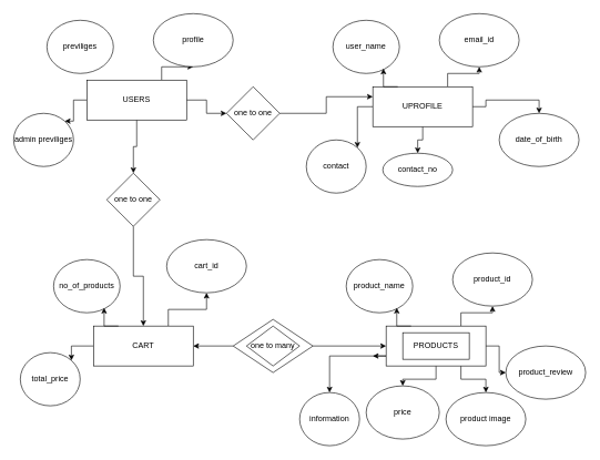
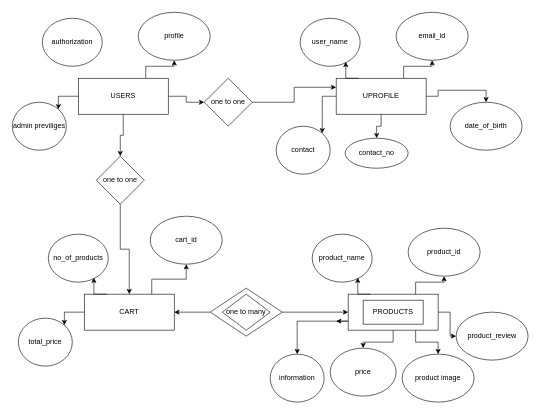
  <mxCell id="0" />
  <mxCell id="1" parent="0" />
  <mxCell id="2" style="edgeStyle=orthogonalEdgeStyle;rounded=0;orthogonalLoop=1;jettySize=auto;html=1;exitX=0.75;exitY=0;exitDx=0;exitDy=0;" parent="1" source="6" target="9" edge="1"><mxGeometry relative="1" as="geometry" /></mxCell>
  <mxCell id="3" style="edgeStyle=orthogonalEdgeStyle;rounded=0;orthogonalLoop=1;jettySize=auto;html=1;exitX=0;exitY=0.5;exitDx=0;exitDy=0;entryX=1;entryY=0;entryDx=0;entryDy=0;" parent="1" source="6" target="8" edge="1"><mxGeometry relative="1" as="geometry" /></mxCell>
  <mxCell id="4" style="edgeStyle=orthogonalEdgeStyle;rounded=0;orthogonalLoop=1;jettySize=auto;html=1;exitX=0.5;exitY=1;exitDx=0;exitDy=0;entryX=0.5;entryY=0;entryDx=0;entryDy=0;" parent="1" source="6" target="42" edge="1"><mxGeometry relative="1" as="geometry" /></mxCell>
  <mxCell id="5" style="edgeStyle=orthogonalEdgeStyle;rounded=0;orthogonalLoop=1;jettySize=auto;html=1;exitX=1;exitY=0.5;exitDx=0;exitDy=0;entryX=0.5;entryY=0;entryDx=0;entryDy=0;" parent="1" source="6" target="44" edge="1"><mxGeometry relative="1" as="geometry" /></mxCell>
- <mxCell id="6" value="USERS" style="rounded=0;whiteSpace=wrap;html=1;" parent="1" vertex="1"><mxGeometry x="130" y="120" width="150" height="60" as="geometry" /></mxCell>
- <mxCell id="7" value="previliges" style="ellipse;whiteSpace=wrap;html=1;" parent="1" vertex="1"><mxGeometry x="70" y="30" width="100" height="80" as="geometry" /></mxCell>
+ <mxCell id="6" value="USERS" style="rounded=0;whiteSpace=wrap;html=1;" parent="1" vertex="1"><mxGeometry x="130" y="130" width="150" height="60" as="geometry" /></mxCell>
+ <mxCell id="7" value="authorization" style="ellipse;whiteSpace=wrap;html=1;" parent="1" vertex="1"><mxGeometry x="70" y="30" width="100" height="80" as="geometry" /></mxCell>
  <mxCell id="8" value="admin previliges" style="ellipse;whiteSpace=wrap;html=1;" parent="1" vertex="1"><mxGeometry x="20" y="170" width="90" height="80" as="geometry" /></mxCell>
  <mxCell id="9" value="profile" style="ellipse;whiteSpace=wrap;html=1;" parent="1" vertex="1"><mxGeometry x="230" y="20" width="120" height="80" as="geometry" /></mxCell>
  <mxCell id="10" style="edgeStyle=orthogonalEdgeStyle;rounded=0;orthogonalLoop=1;jettySize=auto;html=1;exitX=0.75;exitY=0;exitDx=0;exitDy=0;" parent="1" source="14" target="17" edge="1"><mxGeometry relative="1" as="geometry" /></mxCell>
  <mxCell id="11" style="edgeStyle=orthogonalEdgeStyle;rounded=0;orthogonalLoop=1;jettySize=auto;html=1;exitX=0;exitY=0.5;exitDx=0;exitDy=0;entryX=1;entryY=0;entryDx=0;entryDy=0;" parent="1" source="14" target="16" edge="1"><mxGeometry relative="1" as="geometry" /></mxCell>
  <mxCell id="12" style="edgeStyle=orthogonalEdgeStyle;rounded=0;orthogonalLoop=1;jettySize=auto;html=1;exitX=0.5;exitY=1;exitDx=0;exitDy=0;entryX=0.5;entryY=0;entryDx=0;entryDy=0;" parent="1" source="14" target="37" edge="1"><mxGeometry relative="1" as="geometry" /></mxCell>
  <mxCell id="13" style="edgeStyle=orthogonalEdgeStyle;rounded=0;orthogonalLoop=1;jettySize=auto;html=1;exitX=1;exitY=0.5;exitDx=0;exitDy=0;entryX=0.5;entryY=0;entryDx=0;entryDy=0;" parent="1" source="14" target="38" edge="1"><mxGeometry relative="1" as="geometry" /></mxCell>
  <mxCell id="14" value="UPROFILE" style="rounded=0;whiteSpace=wrap;html=1;" parent="1" vertex="1"><mxGeometry x="560" y="130" width="150" height="60" as="geometry" /></mxCell>
  <mxCell id="15" value="user_name" style="ellipse;whiteSpace=wrap;html=1;" parent="1" vertex="1"><mxGeometry x="500" y="30" width="100" height="80" as="geometry" /></mxCell>
  <mxCell id="16" value="contact" style="ellipse;whiteSpace=wrap;html=1;" parent="1" vertex="1"><mxGeometry x="460" y="210" width="90" height="80" as="geometry" /></mxCell>
  <mxCell id="17" value="email_id" style="ellipse;whiteSpace=wrap;html=1;" parent="1" vertex="1"><mxGeometry x="660" y="20" width="120" height="80" as="geometry" /></mxCell>
  <mxCell id="18" style="edgeStyle=orthogonalEdgeStyle;rounded=0;orthogonalLoop=1;jettySize=auto;html=1;exitX=0.25;exitY=0;exitDx=0;exitDy=0;entryX=0.76;entryY=0.908;entryDx=0;entryDy=0;entryPerimeter=0;" parent="1" source="14" target="15" edge="1"><mxGeometry relative="1" as="geometry" /></mxCell>
  <mxCell id="19" style="edgeStyle=orthogonalEdgeStyle;rounded=0;orthogonalLoop=1;jettySize=auto;html=1;exitX=0.75;exitY=0;exitDx=0;exitDy=0;" parent="1" source="21" target="24" edge="1"><mxGeometry relative="1" as="geometry" /></mxCell>
  <mxCell id="20" style="edgeStyle=orthogonalEdgeStyle;rounded=0;orthogonalLoop=1;jettySize=auto;html=1;exitX=0;exitY=0.5;exitDx=0;exitDy=0;entryX=1;entryY=0;entryDx=0;entryDy=0;" parent="1" source="21" target="23" edge="1"><mxGeometry relative="1" as="geometry" /></mxCell>
  <mxCell id="21" value="CART" style="rounded=0;whiteSpace=wrap;html=1;" parent="1" vertex="1"><mxGeometry x="140" y="490" width="150" height="60" as="geometry" /></mxCell>
  <mxCell id="22" value="no_of_products" style="ellipse;whiteSpace=wrap;html=1;" parent="1" vertex="1"><mxGeometry x="80" y="390" width="100" height="80" as="geometry" /></mxCell>
  <mxCell id="23" value="total_price" style="ellipse;whiteSpace=wrap;html=1;" parent="1" vertex="1"><mxGeometry x="30" y="530" width="90" height="80" as="geometry" /></mxCell>
  <mxCell id="24" value="cart_id" style="ellipse;whiteSpace=wrap;html=1;" parent="1" vertex="1"><mxGeometry x="250" y="360" width="120" height="80" as="geometry" /></mxCell>
  <mxCell id="25" style="edgeStyle=orthogonalEdgeStyle;rounded=0;orthogonalLoop=1;jettySize=auto;html=1;exitX=0.25;exitY=0;exitDx=0;exitDy=0;entryX=0.76;entryY=0.908;entryDx=0;entryDy=0;entryPerimeter=0;" parent="1" source="21" target="22" edge="1"><mxGeometry relative="1" as="geometry" /></mxCell>
  <mxCell id="26" style="edgeStyle=orthogonalEdgeStyle;rounded=0;orthogonalLoop=1;jettySize=auto;html=1;exitX=0.75;exitY=0;exitDx=0;exitDy=0;" parent="1" source="32" target="35" edge="1"><mxGeometry relative="1" as="geometry" /></mxCell>
  <mxCell id="27" style="edgeStyle=orthogonalEdgeStyle;rounded=0;orthogonalLoop=1;jettySize=auto;html=1;exitX=0.5;exitY=1;exitDx=0;exitDy=0;" parent="1" source="32" target="39" edge="1"><mxGeometry relative="1" as="geometry" /></mxCell>
  <mxCell id="28" style="edgeStyle=orthogonalEdgeStyle;rounded=0;orthogonalLoop=1;jettySize=auto;html=1;exitX=1;exitY=0.5;exitDx=0;exitDy=0;" parent="1" source="32" target="40" edge="1"><mxGeometry relative="1" as="geometry" /></mxCell>
  <mxCell id="29" style="edgeStyle=orthogonalEdgeStyle;rounded=0;orthogonalLoop=1;jettySize=auto;html=1;exitX=0;exitY=0.75;exitDx=0;exitDy=0;" parent="1" source="32" edge="1"><mxGeometry relative="1" as="geometry"><mxPoint x="560" y="535" as="targetPoint" /></mxGeometry></mxCell>
  <mxCell id="30" style="edgeStyle=orthogonalEdgeStyle;rounded=0;orthogonalLoop=1;jettySize=auto;html=1;exitX=0;exitY=0.75;exitDx=0;exitDy=0;entryX=0.5;entryY=0;entryDx=0;entryDy=0;" parent="1" source="32" target="34" edge="1"><mxGeometry relative="1" as="geometry" /></mxCell>
  <mxCell id="31" style="edgeStyle=orthogonalEdgeStyle;rounded=0;orthogonalLoop=1;jettySize=auto;html=1;exitX=0.75;exitY=1;exitDx=0;exitDy=0;" edge="1" parent="1" source="32" target="50"><mxGeometry relative="1" as="geometry" /></mxCell>
  <mxCell id="32" value="" style="rounded=0;whiteSpace=wrap;html=1;" parent="1" vertex="1"><mxGeometry x="580" y="490" width="150" height="60" as="geometry" /></mxCell>
  <mxCell id="33" value="product_name" style="ellipse;whiteSpace=wrap;html=1;" parent="1" vertex="1"><mxGeometry x="520" y="390" width="100" height="80" as="geometry" /></mxCell>
  <mxCell id="34" value="information" style="ellipse;whiteSpace=wrap;html=1;" parent="1" vertex="1"><mxGeometry x="450" y="590" width="90" height="80" as="geometry" /></mxCell>
  <mxCell id="35" value="product_id" style="ellipse;whiteSpace=wrap;html=1;" parent="1" vertex="1"><mxGeometry x="680" y="380" width="120" height="80" as="geometry" /></mxCell>
  <mxCell id="36" style="edgeStyle=orthogonalEdgeStyle;rounded=0;orthogonalLoop=1;jettySize=auto;html=1;exitX=0.25;exitY=0;exitDx=0;exitDy=0;entryX=0.76;entryY=0.908;entryDx=0;entryDy=0;entryPerimeter=0;" parent="1" source="32" target="33" edge="1"><mxGeometry relative="1" as="geometry" /></mxCell>
  <mxCell id="37" value="contact_no" style="ellipse;whiteSpace=wrap;html=1;" parent="1" vertex="1"><mxGeometry x="575" y="230" width="105" height="50" as="geometry" /></mxCell>
  <mxCell id="38" value="date_of_birth" style="ellipse;whiteSpace=wrap;html=1;" parent="1" vertex="1"><mxGeometry x="750" y="170" width="120" height="80" as="geometry" /></mxCell>
  <mxCell id="39" value="price" style="ellipse;whiteSpace=wrap;html=1;" parent="1" vertex="1"><mxGeometry x="550" y="580" width="110" height="80" as="geometry" /></mxCell>
  <mxCell id="40" value="product_review" style="ellipse;whiteSpace=wrap;html=1;" parent="1" vertex="1"><mxGeometry x="760" y="520" width="120" height="80" as="geometry" /></mxCell>
  <mxCell id="41" style="edgeStyle=orthogonalEdgeStyle;rounded=0;orthogonalLoop=1;jettySize=auto;html=1;exitX=0.5;exitY=1;exitDx=0;exitDy=0;" parent="1" source="42" target="21" edge="1"><mxGeometry relative="1" as="geometry" /></mxCell>
  <mxCell id="42" value="one to one" style="rhombus;whiteSpace=wrap;html=1;" parent="1" vertex="1"><mxGeometry x="160" y="260" width="80" height="80" as="geometry" /></mxCell>
  <mxCell id="43" style="edgeStyle=orthogonalEdgeStyle;rounded=0;orthogonalLoop=1;jettySize=auto;html=1;exitX=0.5;exitY=1;exitDx=0;exitDy=0;entryX=0;entryY=0.25;entryDx=0;entryDy=0;" parent="1" source="44" target="14" edge="1"><mxGeometry relative="1" as="geometry" /></mxCell>
  <mxCell id="44" value="one to one" style="rhombus;whiteSpace=wrap;html=1;direction=north;" parent="1" vertex="1"><mxGeometry x="340" y="130" width="80" height="80" as="geometry" /></mxCell>
  <mxCell id="45" value="PRODUCTS" style="rounded=0;whiteSpace=wrap;html=1;" parent="1" vertex="1"><mxGeometry x="605" y="500" width="100" height="40" as="geometry" /></mxCell>
  <mxCell id="46" style="edgeStyle=orthogonalEdgeStyle;rounded=0;orthogonalLoop=1;jettySize=auto;html=1;exitX=1;exitY=0.5;exitDx=0;exitDy=0;entryX=0;entryY=0.5;entryDx=0;entryDy=0;" parent="1" source="48" target="32" edge="1"><mxGeometry relative="1" as="geometry" /></mxCell>
  <mxCell id="47" style="edgeStyle=orthogonalEdgeStyle;rounded=0;orthogonalLoop=1;jettySize=auto;html=1;exitX=0;exitY=0.5;exitDx=0;exitDy=0;" parent="1" source="48" target="21" edge="1"><mxGeometry relative="1" as="geometry" /></mxCell>
  <mxCell id="48" value="" style="rhombus;whiteSpace=wrap;html=1;" parent="1" vertex="1"><mxGeometry x="350" y="480" width="120" height="80" as="geometry" /></mxCell>
  <mxCell id="49" value="one to many" style="rhombus;whiteSpace=wrap;html=1;" parent="1" vertex="1"><mxGeometry x="370" y="490" width="80" height="60" as="geometry" /></mxCell>
  <mxCell id="50" value="product image" style="ellipse;whiteSpace=wrap;html=1;" vertex="1" parent="1"><mxGeometry x="670" y="590" width="120" height="80" as="geometry" /></mxCell>
